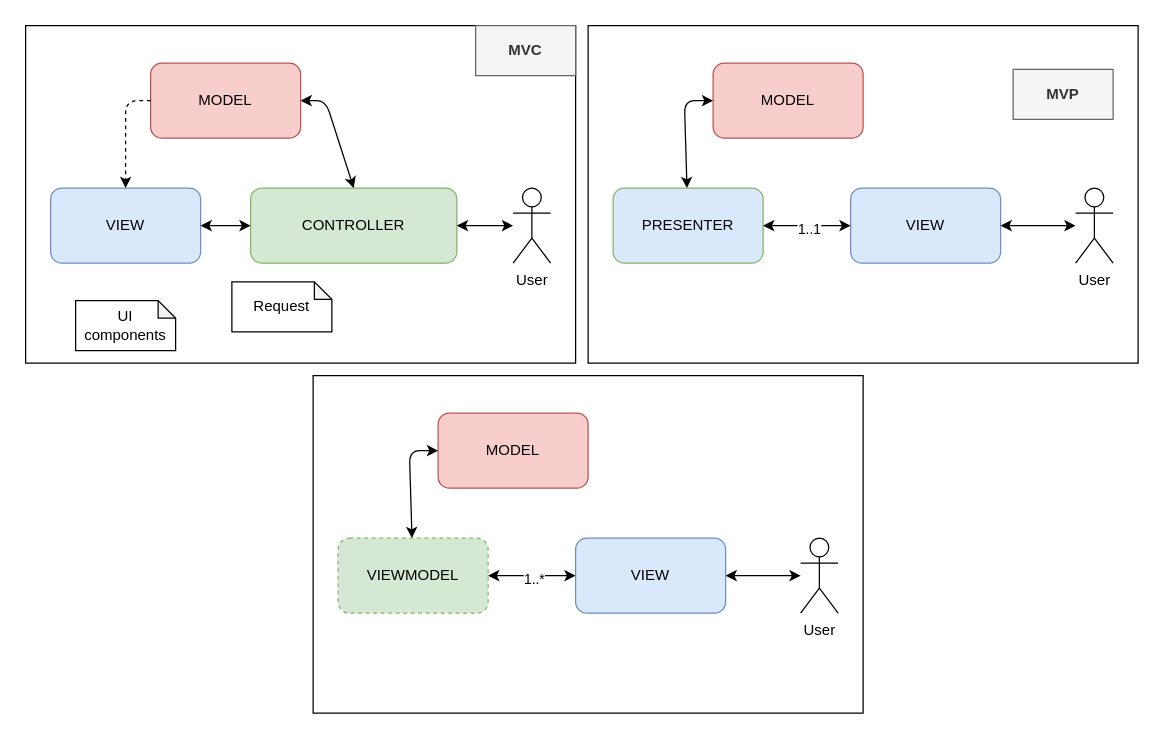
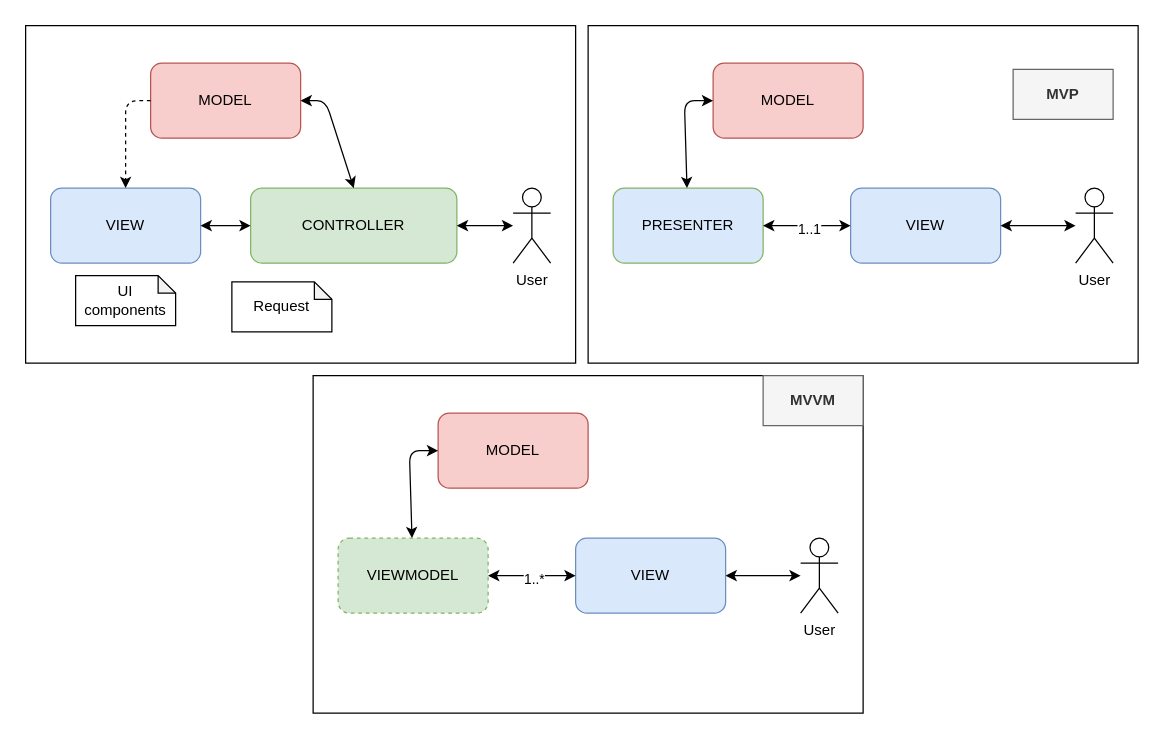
  <mxCell id="0" />
  <mxCell id="1" parent="0" />
  <mxCell id="2" value="" style="rounded=0;whiteSpace=wrap;html=1;" vertex="1" parent="1"><mxGeometry x="470" y="20" width="440" height="270" as="geometry" /></mxCell>
  <mxCell id="3" value="PRESENTER" style="rounded=1;whiteSpace=wrap;html=1;fillColor=#dae8fc;strokeColor=#82b366;" vertex="1" parent="1"><mxGeometry x="490" y="150" width="120" height="60" as="geometry" /></mxCell>
  <mxCell id="4" value="VIEW" style="rounded=1;whiteSpace=wrap;html=1;fillColor=#dae8fc;strokeColor=#6c8ebf;" vertex="1" parent="1"><mxGeometry x="680" y="150" width="120" height="60" as="geometry" /></mxCell>
  <mxCell id="5" value="MODEL" style="rounded=1;whiteSpace=wrap;html=1;fillColor=#f8cecc;strokeColor=#b85450;" vertex="1" parent="1"><mxGeometry x="570" y="50" width="120" height="60" as="geometry" /></mxCell>
  <mxCell id="6" value="User" style="shape=umlActor;verticalLabelPosition=bottom;verticalAlign=top;html=1;outlineConnect=0;" vertex="1" parent="1"><mxGeometry x="860" y="150" width="30" height="60" as="geometry" /></mxCell>
  <mxCell id="7" value="" style="endArrow=classic;startArrow=classic;html=1;exitX=1;exitY=0.5;exitDx=0;exitDy=0;" edge="1" parent="1" source="4" target="6"><mxGeometry width="50" height="50" relative="1" as="geometry"><mxPoint x="800" y="160" as="sourcePoint" /><mxPoint x="850" y="110" as="targetPoint" /></mxGeometry></mxCell>
  <mxCell id="8" value="" style="endArrow=classic;startArrow=classic;html=1;exitX=1;exitY=0.5;exitDx=0;exitDy=0;entryX=0;entryY=0.5;entryDx=0;entryDy=0;" edge="1" parent="1" source="3" target="4"><mxGeometry width="50" height="50" relative="1" as="geometry"><mxPoint x="620" y="310" as="sourcePoint" /><mxPoint x="670" y="260" as="targetPoint" /></mxGeometry></mxCell>
  <mxCell id="9" value="1..1" style="edgeLabel;html=1;align=center;verticalAlign=middle;resizable=0;points=[];" vertex="1" connectable="0" parent="8"><mxGeometry x="0.033" y="-2" relative="1" as="geometry"><mxPoint as="offset" /></mxGeometry></mxCell>
  <mxCell id="10" value="&lt;b&gt;MVP&lt;/b&gt;" style="text;html=1;align=center;verticalAlign=middle;whiteSpace=wrap;rounded=0;fillColor=#f5f5f5;strokeColor=#666666;fontColor=#333333;" vertex="1" parent="1"><mxGeometry x="810" y="55" width="80" height="40" as="geometry" /></mxCell>
  <mxCell id="11" value="" style="rounded=0;whiteSpace=wrap;html=1;" vertex="1" parent="1"><mxGeometry x="20" y="20" width="440" height="270" as="geometry" /></mxCell>
  <mxCell id="12" value="VIEW" style="rounded=1;whiteSpace=wrap;html=1;fillColor=#dae8fc;strokeColor=#6c8ebf;" vertex="1" parent="1"><mxGeometry x="40" y="150" width="120" height="60" as="geometry" /></mxCell>
  <mxCell id="13" value="CONTROLLER" style="rounded=1;whiteSpace=wrap;html=1;fillColor=#d5e8d4;strokeColor=#82b366;" vertex="1" parent="1"><mxGeometry x="200" y="150" width="165" height="60" as="geometry" /></mxCell>
  <mxCell id="14" value="MODEL" style="rounded=1;whiteSpace=wrap;html=1;fillColor=#f8cecc;strokeColor=#b85450;" vertex="1" parent="1"><mxGeometry x="120" y="50" width="120" height="60" as="geometry" /></mxCell>
  <mxCell id="15" value="User" style="shape=umlActor;verticalLabelPosition=bottom;verticalAlign=top;html=1;outlineConnect=0;" vertex="1" parent="1"><mxGeometry x="410" y="150" width="30" height="60" as="geometry" /></mxCell>
  <mxCell id="16" value="" style="endArrow=classic;startArrow=classic;html=1;exitX=1;exitY=0.5;exitDx=0;exitDy=0;" edge="1" parent="1" source="13" target="15"><mxGeometry width="50" height="50" relative="1" as="geometry"><mxPoint x="350" y="160" as="sourcePoint" /><mxPoint x="400" y="110" as="targetPoint" /></mxGeometry></mxCell>
  <mxCell id="17" value="" style="endArrow=classic;startArrow=classic;html=1;exitX=1;exitY=0.5;exitDx=0;exitDy=0;entryX=0.5;entryY=0;entryDx=0;entryDy=0;" edge="1" parent="1" source="14" target="13"><mxGeometry width="50" height="50" relative="1" as="geometry"><mxPoint x="330" y="190" as="sourcePoint" /><mxPoint x="420" y="190" as="targetPoint" /><Array as="points"><mxPoint x="260" y="80" /></Array></mxGeometry></mxCell>
  <mxCell id="18" value="" style="endArrow=classic;startArrow=classic;html=1;exitX=1;exitY=0.5;exitDx=0;exitDy=0;entryX=0;entryY=0.5;entryDx=0;entryDy=0;" edge="1" parent="1" source="12" target="13"><mxGeometry width="50" height="50" relative="1" as="geometry"><mxPoint x="170" y="310" as="sourcePoint" /><mxPoint x="220" y="260" as="targetPoint" /></mxGeometry></mxCell>
  <mxCell id="19" value="" style="html=1;labelBackgroundColor=#ffffff;startArrow=none;startFill=0;startSize=6;endArrow=classic;endFill=1;endSize=6;jettySize=auto;orthogonalLoop=1;strokeWidth=1;dashed=1;fontSize=14;exitX=0;exitY=0.5;exitDx=0;exitDy=0;entryX=0.5;entryY=0;entryDx=0;entryDy=0;" edge="1" parent="1" source="14" target="12"><mxGeometry width="60" height="60" relative="1" as="geometry"><mxPoint x="50" y="80" as="sourcePoint" /><mxPoint x="110" y="20" as="targetPoint" /><Array as="points"><mxPoint x="100" y="80" /></Array></mxGeometry></mxCell>
- <mxCell id="20" value="UI components" style="shape=note;whiteSpace=wrap;html=1;backgroundOutline=1;darkOpacity=0.05;size=14;" vertex="1" parent="1"><mxGeometry x="60" y="240" width="80" height="40" as="geometry" /></mxCell>
+ <mxCell id="20" value="UI components" style="shape=note;whiteSpace=wrap;html=1;backgroundOutline=1;darkOpacity=0.05;size=14;" vertex="1" parent="1"><mxGeometry x="60" y="220" width="80" height="40" as="geometry" /></mxCell>
  <mxCell id="21" value="Request" style="shape=note;whiteSpace=wrap;html=1;backgroundOutline=1;darkOpacity=0.05;size=14;" vertex="1" parent="1"><mxGeometry x="185" y="225" width="80" height="40" as="geometry" /></mxCell>
- <mxCell id="22" value="&lt;b&gt;MVC&lt;/b&gt;" style="text;html=1;align=center;verticalAlign=middle;whiteSpace=wrap;rounded=0;fillColor=#f5f5f5;strokeColor=#666666;fontColor=#333333;" vertex="1" parent="1"><mxGeometry x="380" y="20" width="80" height="40" as="geometry" /></mxCell>
  <mxCell id="23" value="" style="endArrow=classic;startArrow=classic;html=1;exitX=0;exitY=0.5;exitDx=0;exitDy=0;" edge="1" parent="1" source="5" target="3"><mxGeometry width="50" height="50" relative="1" as="geometry"><mxPoint x="690" y="80" as="sourcePoint" /><mxPoint x="710" y="150" as="targetPoint" /><Array as="points"><mxPoint x="547" y="80" /></Array></mxGeometry></mxCell>
  <mxCell id="24" value="" style="rounded=0;whiteSpace=wrap;html=1;" vertex="1" parent="1"><mxGeometry x="250" y="300" width="440" height="270" as="geometry" /></mxCell>
  <mxCell id="25" value="VIEWMODEL" style="rounded=1;whiteSpace=wrap;html=1;fillColor=#d5e8d4;strokeColor=#82b366;dashed=1;" vertex="1" parent="1"><mxGeometry x="270" y="430" width="120" height="60" as="geometry" /></mxCell>
  <mxCell id="26" value="VIEW" style="rounded=1;whiteSpace=wrap;html=1;fillColor=#dae8fc;strokeColor=#6c8ebf;" vertex="1" parent="1"><mxGeometry x="460" y="430" width="120" height="60" as="geometry" /></mxCell>
  <mxCell id="27" value="MODEL" style="rounded=1;whiteSpace=wrap;html=1;fillColor=#f8cecc;strokeColor=#b85450;" vertex="1" parent="1"><mxGeometry x="350" y="330" width="120" height="60" as="geometry" /></mxCell>
  <mxCell id="28" value="User" style="shape=umlActor;verticalLabelPosition=bottom;verticalAlign=top;html=1;outlineConnect=0;" vertex="1" parent="1"><mxGeometry x="640" y="430" width="30" height="60" as="geometry" /></mxCell>
  <mxCell id="29" value="" style="endArrow=classic;startArrow=classic;html=1;exitX=1;exitY=0.5;exitDx=0;exitDy=0;" edge="1" parent="1" source="26" target="28"><mxGeometry width="50" height="50" relative="1" as="geometry"><mxPoint x="580" y="440" as="sourcePoint" /><mxPoint x="630" y="390" as="targetPoint" /></mxGeometry></mxCell>
  <mxCell id="30" value="" style="endArrow=classic;startArrow=classic;html=1;exitX=1;exitY=0.5;exitDx=0;exitDy=0;entryX=0;entryY=0.5;entryDx=0;entryDy=0;" edge="1" parent="1" source="25" target="26"><mxGeometry width="50" height="50" relative="1" as="geometry"><mxPoint x="400" y="590" as="sourcePoint" /><mxPoint x="450" y="540" as="targetPoint" /></mxGeometry></mxCell>
  <mxCell id="31" value="1..*" style="edgeLabel;html=1;align=center;verticalAlign=middle;resizable=0;points=[];" vertex="1" connectable="0" parent="30"><mxGeometry x="0.033" y="-2" relative="1" as="geometry"><mxPoint as="offset" /></mxGeometry></mxCell>
+ <mxCell id="32" value="&lt;b&gt;MVVM&lt;/b&gt;" style="text;html=1;align=center;verticalAlign=middle;whiteSpace=wrap;rounded=0;fillColor=#f5f5f5;strokeColor=#666666;fontColor=#333333;" vertex="1" parent="1"><mxGeometry x="610" y="300" width="80" height="40" as="geometry" /></mxCell>
  <mxCell id="33" value="" style="endArrow=classic;startArrow=classic;html=1;exitX=0;exitY=0.5;exitDx=0;exitDy=0;" edge="1" parent="1" source="27" target="25"><mxGeometry width="50" height="50" relative="1" as="geometry"><mxPoint x="470" y="360" as="sourcePoint" /><mxPoint x="490" y="430" as="targetPoint" /><Array as="points"><mxPoint x="327" y="360" /></Array></mxGeometry></mxCell>
